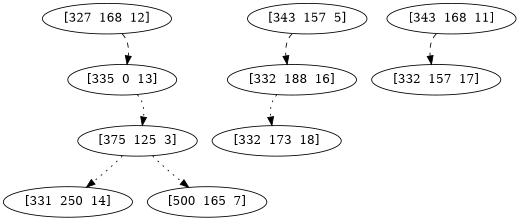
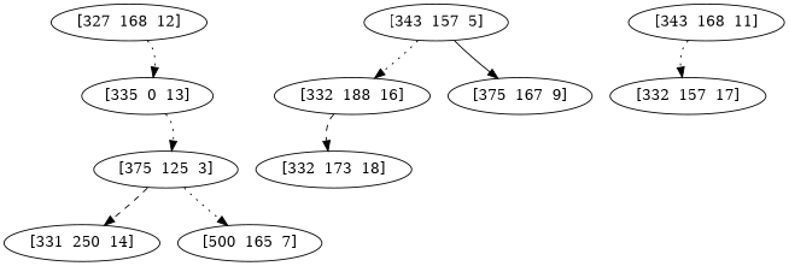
  digraph {
    edge [style=dotted tailport=se]
    "[327  168  12]"
    "[335  0  13]"
    "[375  125  3]"
    "[331  250  14]"
    "[500  165  7]"
    "[343  157  5]"
    "[332  188  16]"
+   "[375  167  9]"
    "[332  173  18]"
    "[343  168  11]"
    "[332  157  17]"
-   "[327  168  12]" -> "[335  0  13]" [style=dashed]
+   "[327  168  12]" -> "[335  0  13]"
    "[335  0  13]" -> "[375  125  3]"
-   "[375  125  3]" -> "[331  250  14]" [tailport=sw]
+   "[375  125  3]" -> "[331  250  14]" [style=dashed tailport=sw]
    "[375  125  3]" -> "[500  165  7]"
-   "[343  157  5]" -> "[332  188  16]" [style=dashed tailport=sw]
-   "[332  188  16]" -> "[332  173  18]" [tailport=sw]
-   "[343  168  11]" -> "[332  157  17]" [style=dashed tailport=sw]
+   "[343  157  5]" -> "[332  188  16]" [tailport=sw]
+   "[343  157  5]" -> "[375  167  9]" [style=solid]
+   "[332  188  16]" -> "[332  173  18]" [style=dashed tailport=sw]
+   "[343  168  11]" -> "[332  157  17]" [tailport=sw]
  }
